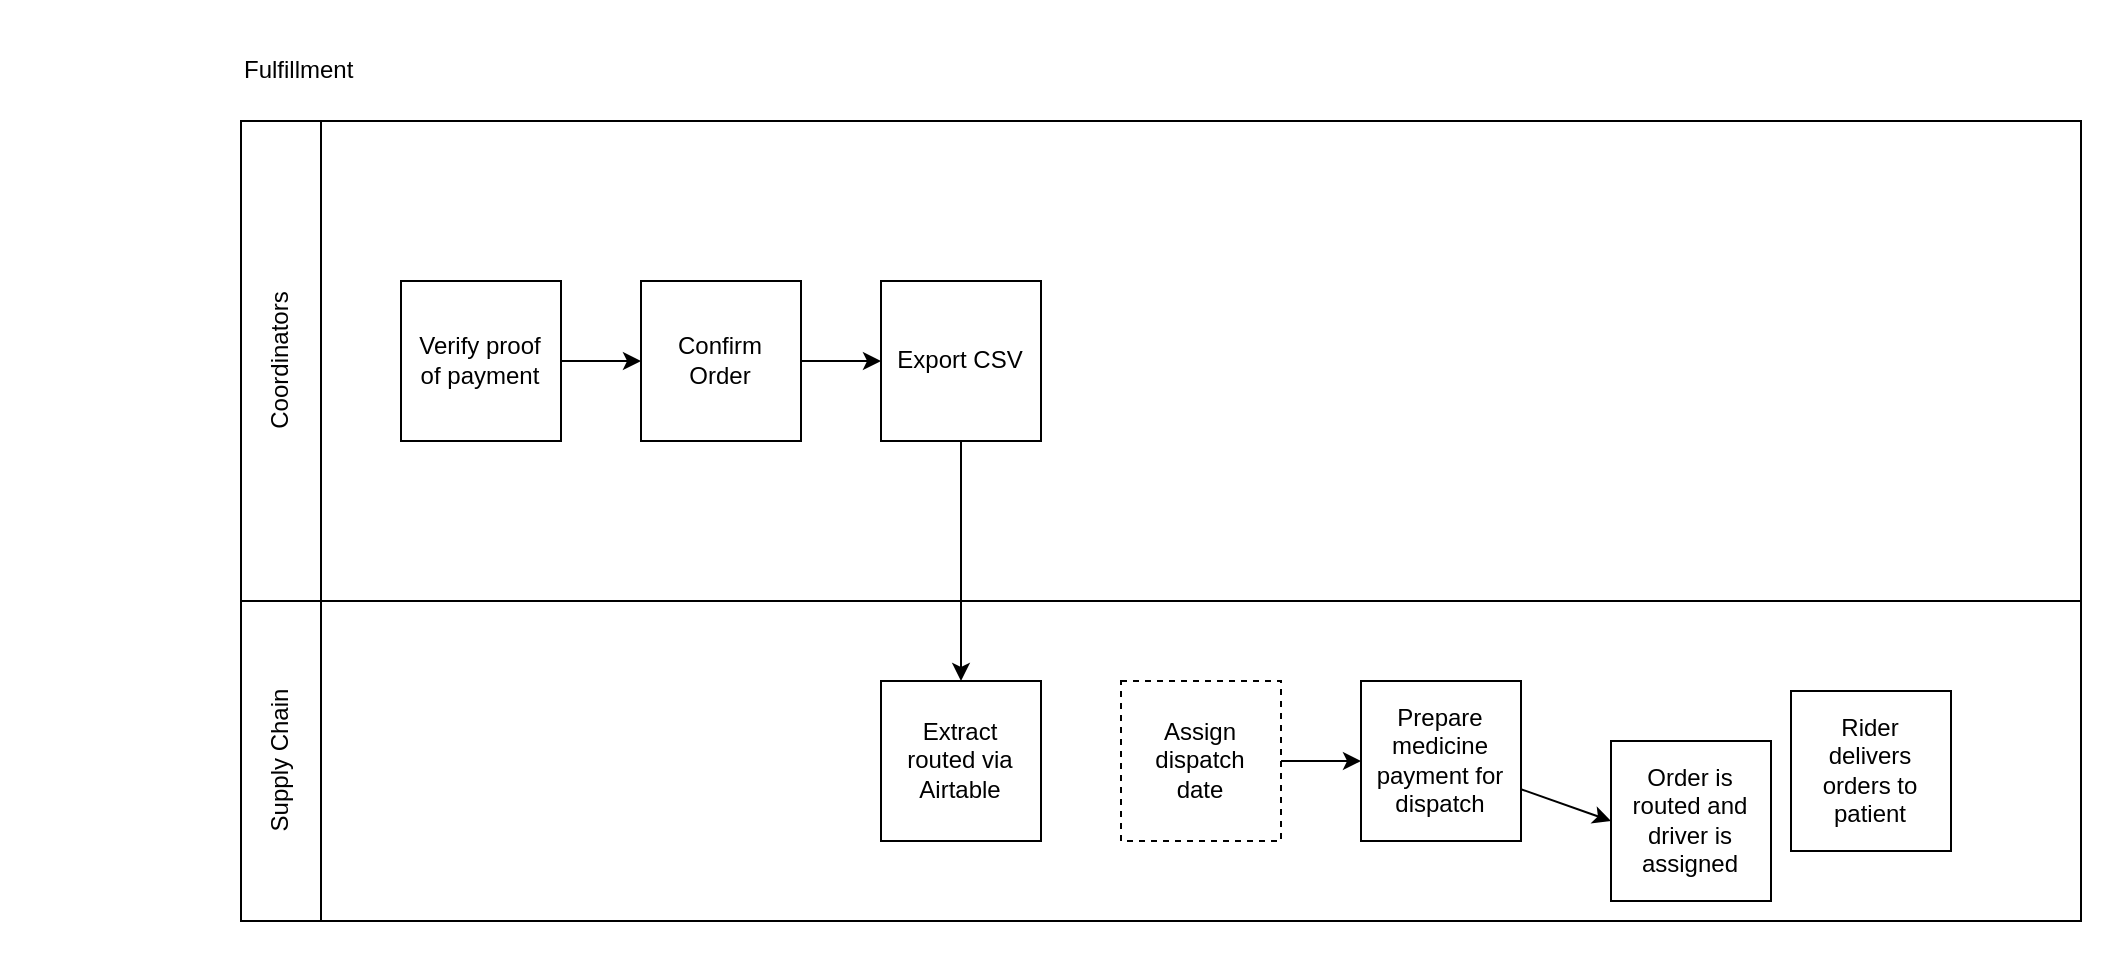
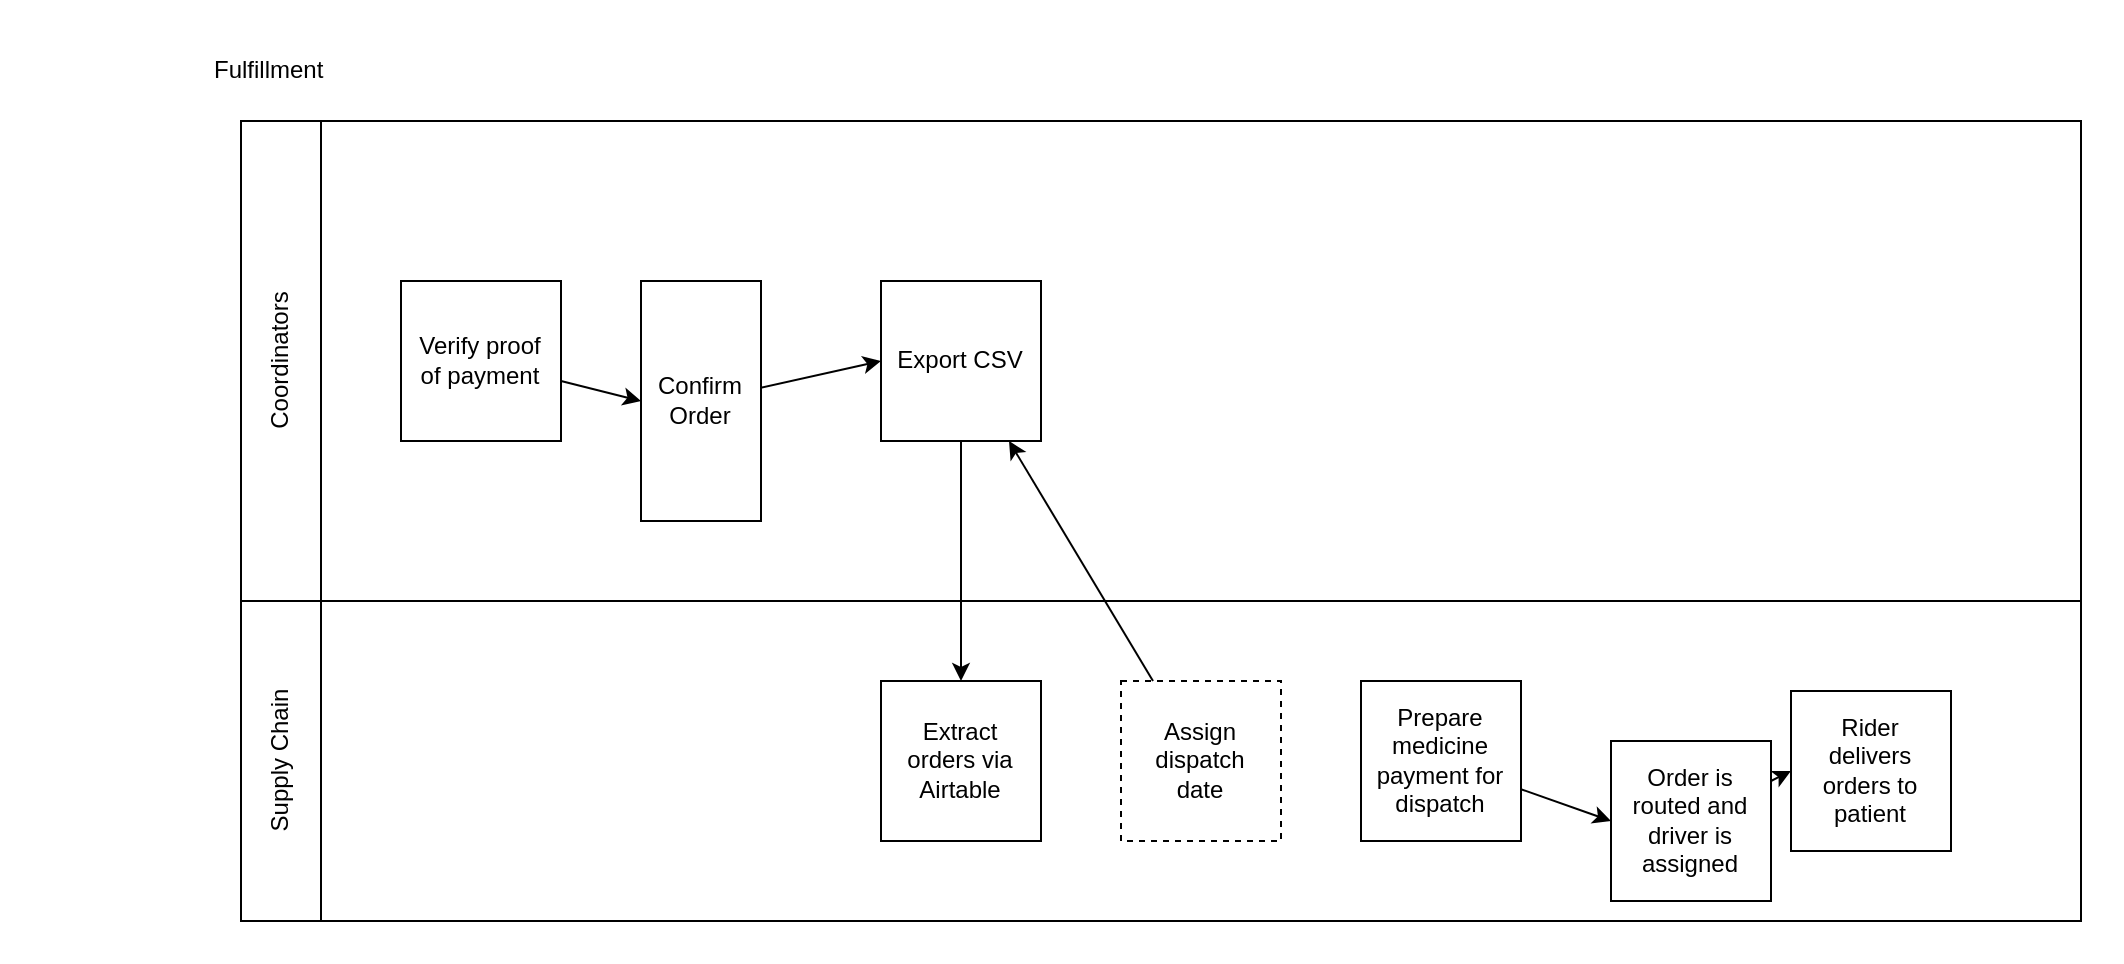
  <mxCell id="0" />
  <mxCell id="1" parent="0" />
  <mxCell id="2" value="" style="rounded=0;whiteSpace=wrap;html=1;fillColor=none;container=0;" parent="1" vertex="1"><mxGeometry x="160" y="300" width="880" height="160" as="geometry" /></mxCell>
- <mxCell id="3" value="Fulfillment" style="text;html=1;align=left;verticalAlign=middle;resizable=0;points=[];autosize=1;strokeColor=none;fillColor=none;" parent="1" vertex="1"><mxGeometry x="120" y="20" width="80" height="30" as="geometry" /></mxCell>
+ <mxCell id="3" value="Fulfillment" style="text;html=1;align=left;verticalAlign=middle;resizable=0;points=[];autosize=1;strokeColor=none;fillColor=none;" parent="1" vertex="1"><mxGeometry x="105" y="20" width="80" height="30" as="geometry" /></mxCell>
  <mxCell id="4" value="" style="rounded=0;whiteSpace=wrap;html=1;fillColor=none;container=0;" parent="1" vertex="1"><mxGeometry x="160" y="60" width="880" height="240" as="geometry" /></mxCell>
  <mxCell id="5" value="Coordinators" style="rounded=0;whiteSpace=wrap;html=1;fillColor=none;rotation=-90;" parent="1" vertex="1"><mxGeometry x="20" y="160" width="240" height="40" as="geometry" /></mxCell>
  <mxCell id="6" style="edgeStyle=none;html=1;entryX=0;entryY=0.5;entryDx=0;entryDy=0;" parent="1" source="7" target="19" edge="1"><mxGeometry relative="1" as="geometry" /></mxCell>
- <mxCell id="7" value="Confirm&lt;br&gt;Order" style="rounded=0;whiteSpace=wrap;html=1;fillColor=none;" parent="1" vertex="1"><mxGeometry x="320" y="140" width="80" height="80" as="geometry" /></mxCell>
+ <mxCell id="7" value="Confirm&lt;br&gt;Order" style="rounded=0;whiteSpace=wrap;html=1;fillColor=none;" parent="1" vertex="1"><mxGeometry x="320" y="140" width="60" height="120" as="geometry" /></mxCell>
  <mxCell id="8" style="edgeStyle=none;html=1;entryX=0;entryY=0.5;entryDx=0;entryDy=0;" parent="1" source="18" target="7" edge="1"><mxGeometry relative="1" as="geometry" /></mxCell>
- <mxCell id="9" value="Extract&lt;br&gt;routed via Airtable" style="rounded=0;whiteSpace=wrap;html=1;fillColor=none;" parent="1" vertex="1"><mxGeometry x="440" y="340" width="80" height="80" as="geometry" /></mxCell>
+ <mxCell id="9" value="Extract&lt;br&gt;orders via Airtable" style="rounded=0;whiteSpace=wrap;html=1;fillColor=none;" parent="1" vertex="1"><mxGeometry x="440" y="340" width="80" height="80" as="geometry" /></mxCell>
  <mxCell id="10" style="edgeStyle=none;html=1;entryX=0.5;entryY=0;entryDx=0;entryDy=0;" parent="1" source="19" target="9" edge="1"><mxGeometry relative="1" as="geometry" /></mxCell>
- <mxCell id="11" style="edgeStyle=none;html=1;entryX=0;entryY=0.5;entryDx=0;entryDy=0;" parent="1" source="12" target="14" edge="1"><mxGeometry relative="1" as="geometry" /></mxCell>
+ <mxCell id="11" style="edgeStyle=none;html=1;" parent="1" source="12" target="19" edge="1"><mxGeometry relative="1" as="geometry" /></mxCell>
  <mxCell id="12" value="Assign dispatch&lt;br&gt;date" style="rounded=0;whiteSpace=wrap;html=1;fillColor=none;dashed=1;" parent="1" vertex="1"><mxGeometry x="560" y="340" width="80" height="80" as="geometry" /></mxCell>
  <mxCell id="13" style="edgeStyle=none;html=1;entryX=0;entryY=0.5;entryDx=0;entryDy=0;" parent="1" source="14" target="16" edge="1"><mxGeometry relative="1" as="geometry" /></mxCell>
  <mxCell id="14" value="Prepare medicine payment for dispatch" style="rounded=0;whiteSpace=wrap;html=1;fillColor=none;" parent="1" vertex="1"><mxGeometry x="680" y="340" width="80" height="80" as="geometry" /></mxCell>
+ <mxCell id="15" style="edgeStyle=none;html=1;entryX=0;entryY=0.5;entryDx=0;entryDy=0;" parent="1" source="16" target="17" edge="1"><mxGeometry relative="1" as="geometry" /></mxCell>
  <mxCell id="16" value="Order is routed and driver is assigned" style="rounded=0;whiteSpace=wrap;html=1;fillColor=none;" parent="1" vertex="1"><mxGeometry x="805" y="370" width="80" height="80" as="geometry" /></mxCell>
  <mxCell id="17" value="Rider&lt;br&gt;delivers orders to patient" style="rounded=0;whiteSpace=wrap;html=1;fillColor=none;" parent="1" vertex="1"><mxGeometry x="895" y="345" width="80" height="80" as="geometry" /></mxCell>
  <mxCell id="18" value="Verify proof&lt;br&gt;of payment" style="rounded=0;whiteSpace=wrap;html=1;fillColor=none;" parent="1" vertex="1"><mxGeometry x="200" y="140" width="80" height="80" as="geometry" /></mxCell>
  <mxCell id="19" value="Export CSV" style="rounded=0;whiteSpace=wrap;html=1;fillColor=none;" parent="1" vertex="1"><mxGeometry x="440" y="140" width="80" height="80" as="geometry" /></mxCell>
  <mxCell id="20" value="Supply Chain" style="rounded=0;whiteSpace=wrap;html=1;fillColor=none;rotation=-90;" parent="1" vertex="1"><mxGeometry x="60" y="360" width="160" height="40" as="geometry" /></mxCell>
